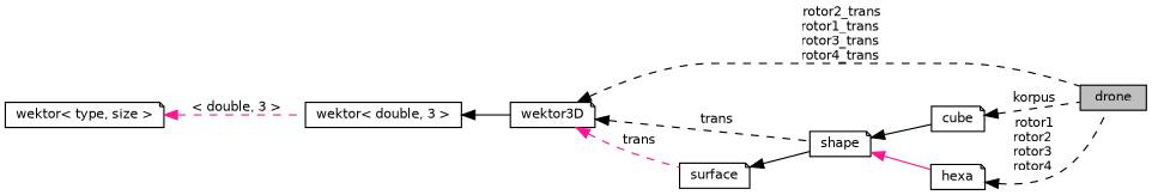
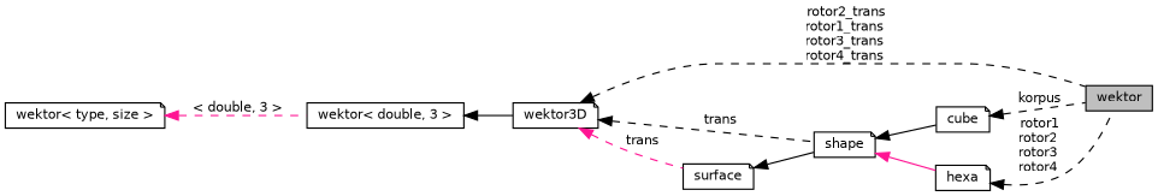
  digraph {
    rankdir=LR
    node [color=black fillcolor=white fontname=Helvetica fontsize=10 shape=note style=filled]
    edge [color=black dir=back fontname=Helvetica fontsize=10 labelfontname=Helvetica labelfontsize=10 style=dashed]
-   n1 [fillcolor=grey75 fontcolor=black height=0.2 label=drone shape=box width=0.4]
+   n1 [fillcolor=grey75 fontcolor=black height=0.2 label=wektor shape=box width=0.4]
    n2 [height=0.2 label=cube width=0.4]
    n3 [height=0.2 label=shape width=0.4]
    n4 [height=0.2 label=hexa width=0.4]
    n5 [height=0.2 label=surface width=0.4]
    n6 [height=0.2 label=wektor3D width=0.4]
    n7 [height=0.2 label="wektor\< double, 3 \>" shape=box width=0.4]
    n8 [height=0.2 label="wektor\< type, size \>" width=0.4]
    n2 -> n1 [label=" korpus"]
    n3 -> n2 [style=solid]
    n3 -> n4 [color=deeppink style=solid]
    n4 -> n1 [label=" rotor1\nrotor2\nrotor3\nrotor4"]
    n5 -> n3 [style=solid]
    n6 -> n1 [label=" rotor2_trans\nrotor1_trans\nrotor3_trans\nrotor4_trans"]
    n6 -> n3 [label=" trans"]
    n6 -> n5 [color=deeppink label=" trans"]
    n7 -> n6 [style=solid]
    n8 -> n7 [color=deeppink label=" \< double, 3 \>"]
  }
